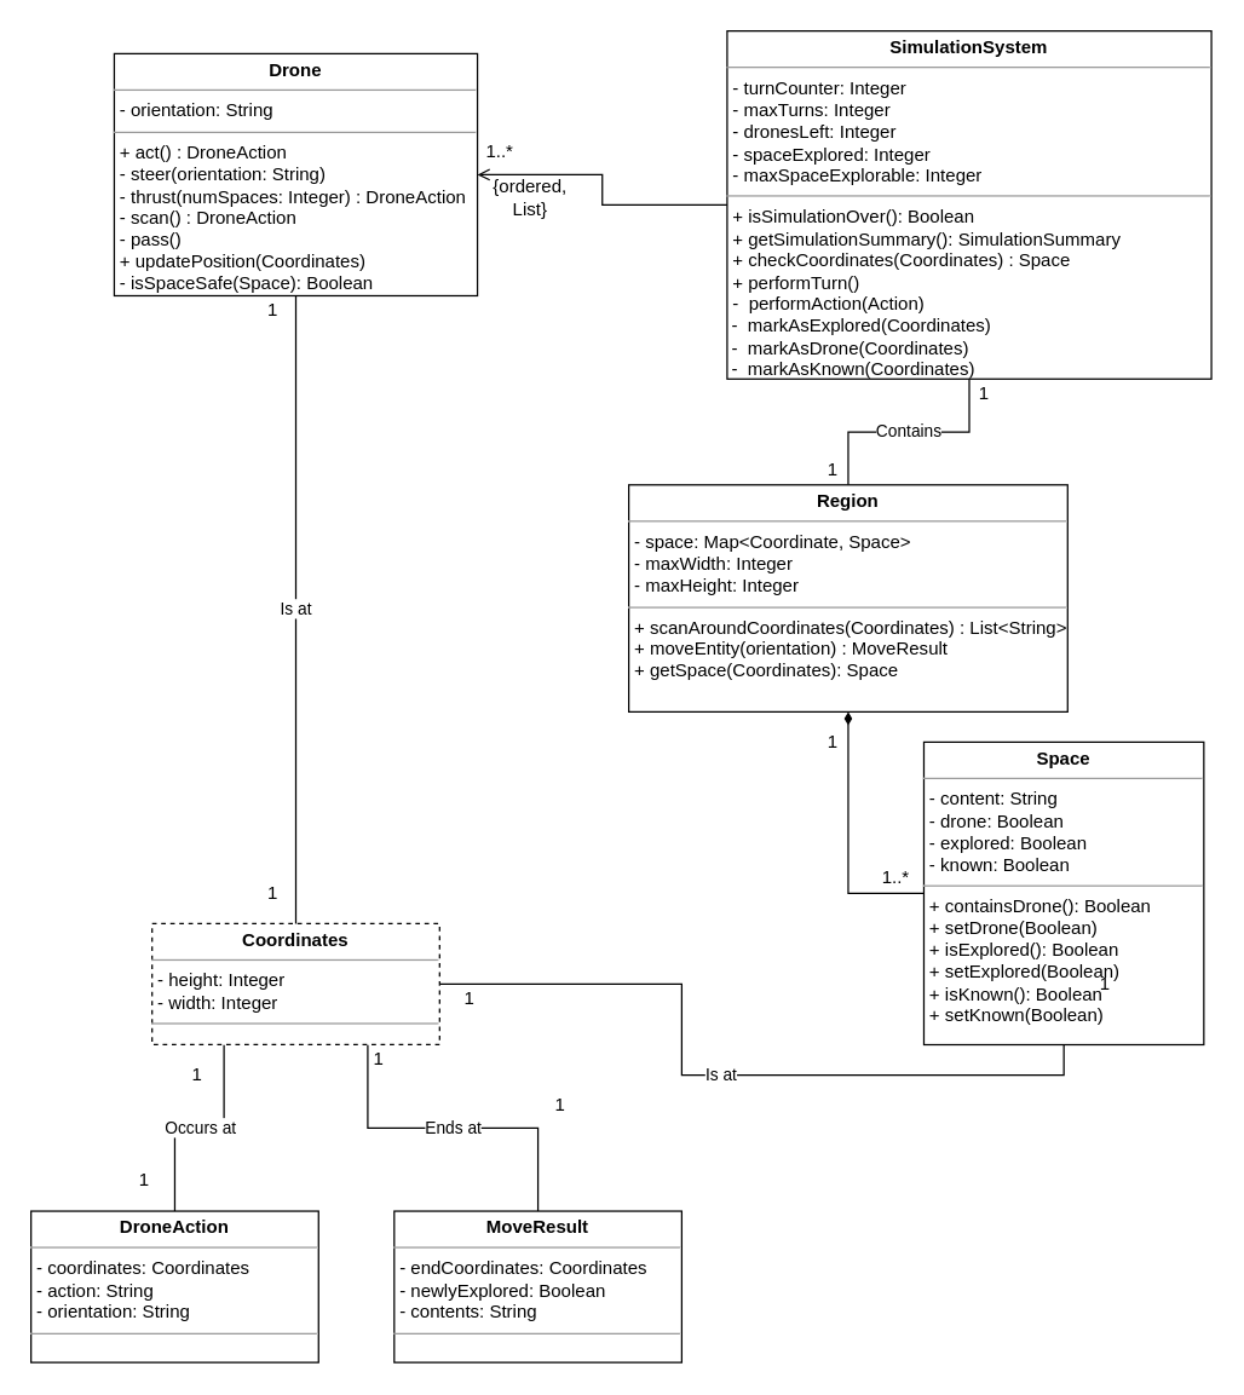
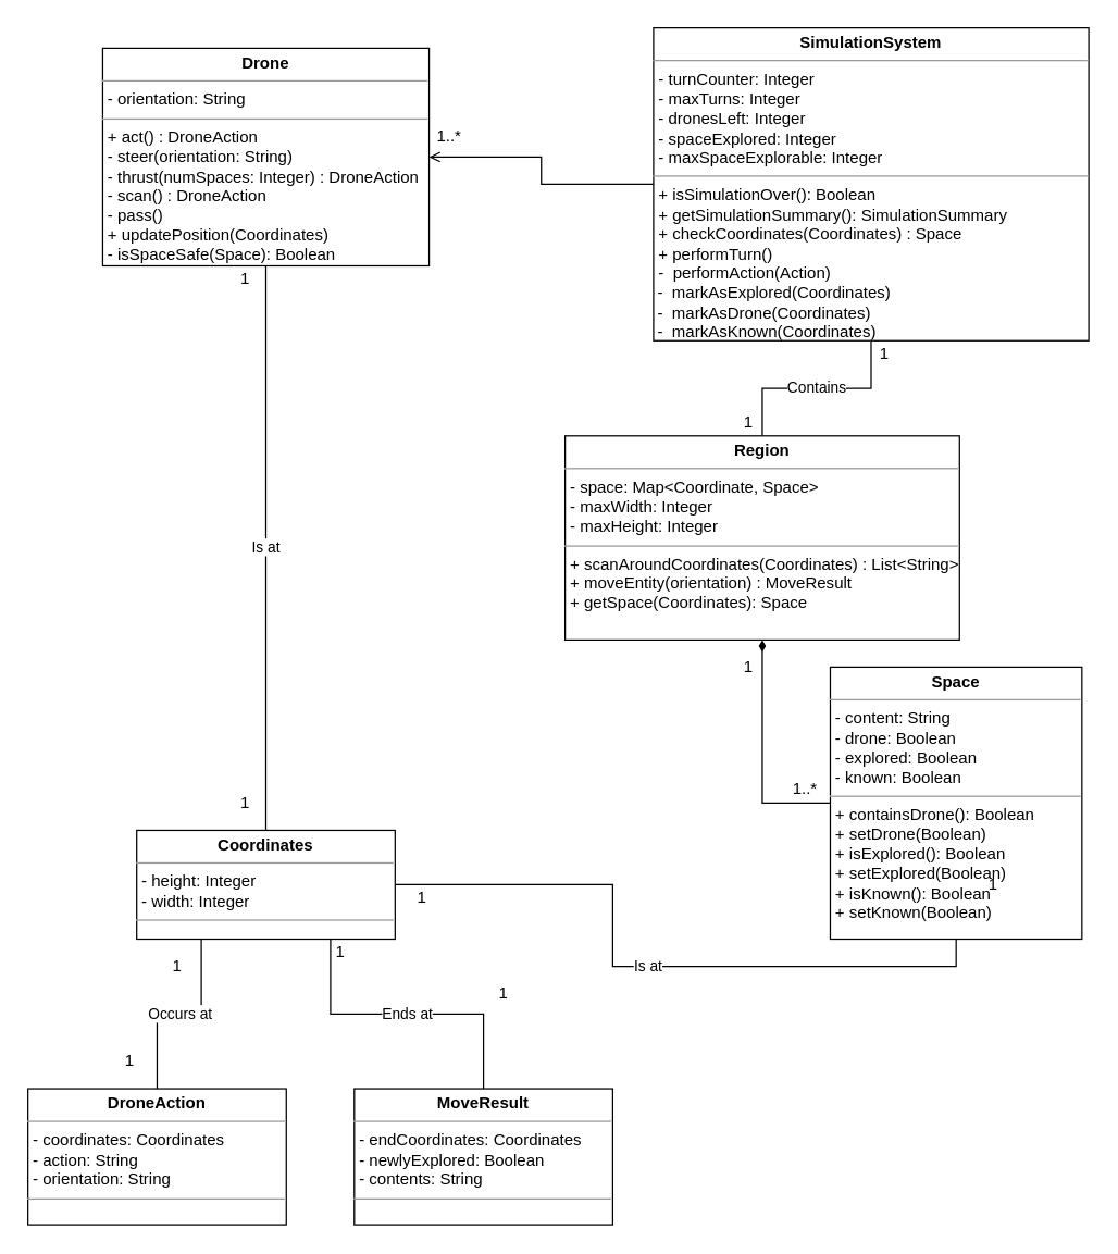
  <mxCell id="0" />
  <mxCell id="1" parent="0" />
  <mxCell id="2" value="Contains" style="edgeStyle=orthogonalEdgeStyle;rounded=0;orthogonalLoop=1;jettySize=auto;html=1;exitX=0.5;exitY=1;exitDx=0;exitDy=0;entryX=0.5;entryY=0;entryDx=0;entryDy=0;endArrow=none;endFill=0;startArrow=none;startFill=0;targetPerimeterSpacing=50;" parent="1" source="3" target="6" edge="1"><mxGeometry relative="1" as="geometry" /></mxCell>
  <mxCell id="3" value="&lt;p style=&quot;margin: 0px ; margin-top: 4px ; text-align: center&quot;&gt;&lt;b&gt;SimulationSystem&lt;/b&gt;&lt;/p&gt;&lt;hr size=&quot;1&quot;&gt;&lt;p style=&quot;margin: 0px ; margin-left: 4px&quot;&gt;- turnCounter: Integer&lt;/p&gt;&lt;p style=&quot;margin: 0px ; margin-left: 4px&quot;&gt;- maxTurns: Integer&lt;br&gt;&lt;/p&gt;&lt;p style=&quot;margin: 0px ; margin-left: 4px&quot;&gt;- dronesLeft: Integer&lt;/p&gt;&lt;p style=&quot;margin: 0px ; margin-left: 4px&quot;&gt;- spaceExplored: Integer&lt;/p&gt;&lt;p style=&quot;margin: 0px ; margin-left: 4px&quot;&gt;- maxSpaceExplorable: Integer&lt;/p&gt;&lt;hr size=&quot;1&quot;&gt;&lt;p style=&quot;margin: 0px ; margin-left: 4px&quot;&gt;+ isSimulationOver(): Boolean&lt;/p&gt;&lt;p style=&quot;margin: 0px ; margin-left: 4px&quot;&gt;+ getSimulationSummary(): SimulationSummary&lt;/p&gt;&lt;p style=&quot;margin: 0px ; margin-left: 4px&quot;&gt;+ checkCoordinates(Coordinates) : Space&lt;/p&gt;&lt;p style=&quot;margin: 0px ; margin-left: 4px&quot;&gt;+ performTurn()&lt;/p&gt;&lt;p style=&quot;margin: 0px ; margin-left: 4px&quot;&gt;&lt;span&gt;-&amp;nbsp; performAction(Action)&lt;/span&gt;&lt;span&gt;&amp;nbsp;&lt;/span&gt;&lt;/p&gt;&amp;nbsp;-&amp;nbsp; markAsExplored(Coordinates)&lt;br&gt;&amp;nbsp;-&amp;nbsp; markAsDrone(Coordinates)&lt;br&gt;&amp;nbsp;-&amp;nbsp; markAsKnown(Coordinates)&lt;br&gt;&lt;p style=&quot;margin: 0px ; margin-left: 4px&quot;&gt;&lt;span&gt;&lt;br&gt;&lt;/span&gt;&lt;/p&gt;&lt;p style=&quot;margin: 0px 0px 0px 4px&quot;&gt;&lt;br&gt;&lt;/p&gt;" style="verticalAlign=top;align=left;overflow=fill;fontSize=12;fontFamily=Helvetica;html=1;rounded=0;shadow=0;comic=0;labelBackgroundColor=none;strokeWidth=1" parent="1" vertex="1"><mxGeometry x="480" y="20" width="320" height="230" as="geometry" /></mxCell>
  <mxCell id="4" style="edgeStyle=orthogonalEdgeStyle;rounded=0;orthogonalLoop=1;jettySize=auto;html=1;exitX=1;exitY=0.5;exitDx=0;exitDy=0;entryX=0;entryY=0.5;entryDx=0;entryDy=0;startArrow=open;startFill=0;endArrow=none;endFill=0;targetPerimeterSpacing=50;" parent="1" source="5" target="3" edge="1"><mxGeometry relative="1" as="geometry" /></mxCell>
  <mxCell id="5" value="&lt;p style=&quot;margin: 0px ; margin-top: 4px ; text-align: center&quot;&gt;&lt;b&gt;Drone&lt;/b&gt;&lt;/p&gt;&lt;hr size=&quot;1&quot;&gt;&lt;p style=&quot;margin: 0px ; margin-left: 4px&quot;&gt;- orientation: String&lt;/p&gt;&lt;hr size=&quot;1&quot;&gt;&lt;p style=&quot;margin: 0px ; margin-left: 4px&quot;&gt;+ act() : DroneAction&lt;/p&gt;&lt;p style=&quot;margin: 0px ; margin-left: 4px&quot;&gt;- steer(orientation: String)&lt;/p&gt;&lt;p style=&quot;margin: 0px ; margin-left: 4px&quot;&gt;- thrust(numSpaces: Integer) : DroneAction&lt;/p&gt;&lt;p style=&quot;margin: 0px ; margin-left: 4px&quot;&gt;- scan() : DroneAction&lt;/p&gt;&lt;p style=&quot;margin: 0px ; margin-left: 4px&quot;&gt;- pass()&lt;/p&gt;&lt;p style=&quot;margin: 0px ; margin-left: 4px&quot;&gt;+ updatePosition(Coordinates)&lt;/p&gt;&lt;p style=&quot;margin: 0px ; margin-left: 4px&quot;&gt;- isSpaceSafe(Space): Boolean&lt;/p&gt;" style="verticalAlign=top;align=left;overflow=fill;fontSize=12;fontFamily=Helvetica;html=1;rounded=0;shadow=0;comic=0;labelBackgroundColor=none;strokeWidth=1" parent="1" vertex="1"><mxGeometry x="75" y="35" width="240" height="160" as="geometry" /></mxCell>
  <mxCell id="6" value="&lt;p style=&quot;margin: 0px ; margin-top: 4px ; text-align: center&quot;&gt;&lt;b&gt;Region&lt;/b&gt;&lt;/p&gt;&lt;hr size=&quot;1&quot;&gt;&lt;p style=&quot;margin: 0px ; margin-left: 4px&quot;&gt;- space: Map&amp;lt;Coordinate, Space&amp;gt;&lt;/p&gt;&lt;p style=&quot;margin: 0px ; margin-left: 4px&quot;&gt;- maxWidth: Integer&lt;/p&gt;&lt;p style=&quot;margin: 0px ; margin-left: 4px&quot;&gt;- maxHeight: Integer&lt;/p&gt;&lt;hr size=&quot;1&quot;&gt;&lt;p style=&quot;margin: 0px ; margin-left: 4px&quot;&gt;+ scanAroundCoordinates(Coordinates) : List&amp;lt;String&amp;gt;&lt;/p&gt;&lt;p style=&quot;margin: 0px ; margin-left: 4px&quot;&gt;+ moveEntity(orientation) : MoveResult&lt;/p&gt;&lt;p style=&quot;margin: 0px ; margin-left: 4px&quot;&gt;+ getSpace(Coordinates): Space&lt;/p&gt;" style="verticalAlign=top;align=left;overflow=fill;fontSize=12;fontFamily=Helvetica;html=1;rounded=0;shadow=0;comic=0;labelBackgroundColor=none;strokeWidth=1" parent="1" vertex="1"><mxGeometry x="415" y="320" width="290" height="150" as="geometry" /></mxCell>
  <mxCell id="7" style="edgeStyle=orthogonalEdgeStyle;rounded=0;orthogonalLoop=1;jettySize=auto;html=1;exitX=0;exitY=0.5;exitDx=0;exitDy=0;entryX=0.5;entryY=1;entryDx=0;entryDy=0;startArrow=none;startFill=0;endArrow=diamondThin;endFill=1;targetPerimeterSpacing=50;" parent="1" source="8" target="6" edge="1"><mxGeometry relative="1" as="geometry" /></mxCell>
  <mxCell id="8" value="&lt;p style=&quot;margin: 0px ; margin-top: 4px ; text-align: center&quot;&gt;&lt;b&gt;Space&lt;/b&gt;&lt;/p&gt;&lt;hr size=&quot;1&quot;&gt;&lt;p style=&quot;margin: 0px ; margin-left: 4px&quot;&gt;- content: String&lt;/p&gt;&lt;p style=&quot;margin: 0px ; margin-left: 4px&quot;&gt;- drone: Boolean&lt;/p&gt;&lt;p style=&quot;margin: 0px ; margin-left: 4px&quot;&gt;- explored: Boolean&lt;/p&gt;&lt;p style=&quot;margin: 0px ; margin-left: 4px&quot;&gt;- known: Boolean&lt;/p&gt;&lt;hr size=&quot;1&quot;&gt;&lt;p style=&quot;margin: 0px ; margin-left: 4px&quot;&gt;&lt;span&gt;+ containsDrone(): Boolean&lt;/span&gt;&lt;br&gt;&lt;/p&gt;&lt;p style=&quot;margin: 0px ; margin-left: 4px&quot;&gt;+ setDrone(Boolean)&lt;/p&gt;&lt;p style=&quot;margin: 0px ; margin-left: 4px&quot;&gt;+ isExplored(): Boolean&lt;/p&gt;&lt;p style=&quot;margin: 0px ; margin-left: 4px&quot;&gt;+ setExplored(Boolean)&lt;/p&gt;&lt;p style=&quot;margin: 0px ; margin-left: 4px&quot;&gt;+ isKnown(): Boolean&lt;/p&gt;&lt;p style=&quot;margin: 0px ; margin-left: 4px&quot;&gt;+ setKnown(Boolean)&lt;/p&gt;" style="verticalAlign=top;align=left;overflow=fill;fontSize=12;fontFamily=Helvetica;html=1;rounded=0;shadow=0;comic=0;labelBackgroundColor=none;strokeWidth=1" parent="1" vertex="1"><mxGeometry x="610" y="490" width="185" height="200" as="geometry" /></mxCell>
  <mxCell id="9" value="Is at" style="edgeStyle=orthogonalEdgeStyle;rounded=0;orthogonalLoop=1;jettySize=auto;html=1;exitX=1;exitY=0.5;exitDx=0;exitDy=0;entryX=0.5;entryY=1;entryDx=0;entryDy=0;startArrow=none;startFill=0;endArrow=none;endFill=0;targetPerimeterSpacing=50;" parent="1" source="12" target="8" edge="1"><mxGeometry relative="1" as="geometry" /></mxCell>
  <mxCell id="10" value="Occurs at" style="edgeStyle=orthogonalEdgeStyle;rounded=0;orthogonalLoop=1;jettySize=auto;html=1;exitX=0.25;exitY=1;exitDx=0;exitDy=0;entryX=0.5;entryY=0;entryDx=0;entryDy=0;startArrow=none;startFill=0;endArrow=none;endFill=0;targetPerimeterSpacing=50;" parent="1" source="12" target="21" edge="1"><mxGeometry relative="1" as="geometry" /></mxCell>
  <mxCell id="11" value="Ends at" style="edgeStyle=orthogonalEdgeStyle;rounded=0;orthogonalLoop=1;jettySize=auto;html=1;exitX=0.75;exitY=1;exitDx=0;exitDy=0;entryX=0.5;entryY=0;entryDx=0;entryDy=0;startArrow=none;startFill=0;endArrow=none;endFill=0;targetPerimeterSpacing=50;" parent="1" source="12" target="22" edge="1"><mxGeometry relative="1" as="geometry" /></mxCell>
- <mxCell id="12" value="&lt;p style=&quot;margin: 0px ; margin-top: 4px ; text-align: center&quot;&gt;&lt;b&gt;Coordinates&lt;/b&gt;&lt;/p&gt;&lt;hr size=&quot;1&quot;&gt;&lt;p style=&quot;margin: 0px ; margin-left: 4px&quot;&gt;- height: Integer&lt;/p&gt;&lt;p style=&quot;margin: 0px ; margin-left: 4px&quot;&gt;- width: Integer&lt;/p&gt;&lt;hr size=&quot;1&quot;&gt;&lt;p style=&quot;margin: 0px ; margin-left: 4px&quot;&gt;&lt;br&gt;&lt;/p&gt;" style="verticalAlign=top;align=left;overflow=fill;fontSize=12;fontFamily=Helvetica;html=1;rounded=0;shadow=0;comic=0;labelBackgroundColor=none;strokeWidth=1;dashed=1;" parent="1" vertex="1"><mxGeometry x="100" y="610" width="190" height="80" as="geometry" /></mxCell>
+ <mxCell id="12" value="&lt;p style=&quot;margin: 0px ; margin-top: 4px ; text-align: center&quot;&gt;&lt;b&gt;Coordinates&lt;/b&gt;&lt;/p&gt;&lt;hr size=&quot;1&quot;&gt;&lt;p style=&quot;margin: 0px ; margin-left: 4px&quot;&gt;- height: Integer&lt;/p&gt;&lt;p style=&quot;margin: 0px ; margin-left: 4px&quot;&gt;- width: Integer&lt;/p&gt;&lt;hr size=&quot;1&quot;&gt;&lt;p style=&quot;margin: 0px ; margin-left: 4px&quot;&gt;&lt;br&gt;&lt;/p&gt;" style="verticalAlign=top;align=left;overflow=fill;fontSize=12;fontFamily=Helvetica;html=1;rounded=0;shadow=0;comic=0;labelBackgroundColor=none;strokeWidth=1" parent="1" vertex="1"><mxGeometry x="100" y="610" width="190" height="80" as="geometry" /></mxCell>
  <mxCell id="13" value="1" style="text;html=1;strokeColor=none;fillColor=none;align=center;verticalAlign=middle;whiteSpace=wrap;rounded=0;" parent="1" vertex="1"><mxGeometry x="530" y="480" width="40" height="20" as="geometry" /></mxCell>
  <mxCell id="14" value="&amp;nbsp;1..*" style="text;html=1;strokeColor=none;fillColor=none;align=center;verticalAlign=middle;whiteSpace=wrap;rounded=0;" parent="1" vertex="1"><mxGeometry x="570" y="570" width="40" height="20" as="geometry" /></mxCell>
  <mxCell id="15" value="1..*" style="text;html=1;strokeColor=none;fillColor=none;align=center;verticalAlign=middle;whiteSpace=wrap;rounded=0;" parent="1" vertex="1"><mxGeometry x="310" y="90" width="40" height="20" as="geometry" /></mxCell>
  <mxCell id="16" value="Is at" style="endArrow=none;html=1;entryX=0.5;entryY=1;entryDx=0;entryDy=0;exitX=0.5;exitY=0;exitDx=0;exitDy=0;endFill=0;" parent="1" source="12" target="5" edge="1"><mxGeometry width="50" height="50" relative="1" as="geometry"><mxPoint x="150" y="440" as="sourcePoint" /><mxPoint x="200" y="390" as="targetPoint" /></mxGeometry></mxCell>
  <mxCell id="17" value="1" style="text;html=1;strokeColor=none;fillColor=none;align=center;verticalAlign=middle;whiteSpace=wrap;rounded=0;" parent="1" vertex="1"><mxGeometry x="290" y="650" width="40" height="20" as="geometry" /></mxCell>
  <mxCell id="18" value="1" style="text;html=1;strokeColor=none;fillColor=none;align=center;verticalAlign=middle;whiteSpace=wrap;rounded=0;" parent="1" vertex="1"><mxGeometry x="160" y="580" width="40" height="20" as="geometry" /></mxCell>
  <mxCell id="19" value="1" style="text;html=1;strokeColor=none;fillColor=none;align=center;verticalAlign=middle;whiteSpace=wrap;rounded=0;" parent="1" vertex="1"><mxGeometry x="710" y="640" width="40" height="20" as="geometry" /></mxCell>
  <mxCell id="20" value="1" style="text;html=1;strokeColor=none;fillColor=none;align=center;verticalAlign=middle;whiteSpace=wrap;rounded=0;" parent="1" vertex="1"><mxGeometry x="160" y="195" width="40" height="20" as="geometry" /></mxCell>
  <mxCell id="21" value="&lt;p style=&quot;margin: 0px ; margin-top: 4px ; text-align: center&quot;&gt;&lt;b&gt;DroneAction&lt;/b&gt;&lt;/p&gt;&lt;hr size=&quot;1&quot;&gt;&lt;p style=&quot;margin: 0px ; margin-left: 4px&quot;&gt;- coordinates: Coordinates&lt;/p&gt;&lt;p style=&quot;margin: 0px ; margin-left: 4px&quot;&gt;- action: String&lt;/p&gt;&lt;p style=&quot;margin: 0px ; margin-left: 4px&quot;&gt;- orientation: String&lt;/p&gt;&lt;hr size=&quot;1&quot;&gt;&lt;p style=&quot;margin: 0px ; margin-left: 4px&quot;&gt;&lt;br&gt;&lt;/p&gt;" style="verticalAlign=top;align=left;overflow=fill;fontSize=12;fontFamily=Helvetica;html=1;rounded=0;shadow=0;comic=0;labelBackgroundColor=none;strokeWidth=1" parent="1" vertex="1"><mxGeometry x="20" y="800" width="190" height="100" as="geometry" /></mxCell>
  <mxCell id="22" value="&lt;p style=&quot;margin: 0px ; margin-top: 4px ; text-align: center&quot;&gt;&lt;b&gt;MoveResult&lt;/b&gt;&lt;/p&gt;&lt;hr size=&quot;1&quot;&gt;&lt;p style=&quot;margin: 0px ; margin-left: 4px&quot;&gt;- endCoordinates: Coordinates&lt;br&gt;&lt;/p&gt;&lt;p style=&quot;margin: 0px ; margin-left: 4px&quot;&gt;- newlyExplored: Boolean&lt;/p&gt;&lt;p style=&quot;margin: 0px ; margin-left: 4px&quot;&gt;- contents: String&lt;/p&gt;&lt;hr size=&quot;1&quot;&gt;&lt;p style=&quot;margin: 0px ; margin-left: 4px&quot;&gt;&lt;br&gt;&lt;/p&gt;" style="verticalAlign=top;align=left;overflow=fill;fontSize=12;fontFamily=Helvetica;html=1;rounded=0;shadow=0;comic=0;labelBackgroundColor=none;strokeWidth=1" parent="1" vertex="1"><mxGeometry x="260" y="800" width="190" height="100" as="geometry" /></mxCell>
  <mxCell id="23" value="1" style="text;html=1;strokeColor=none;fillColor=none;align=center;verticalAlign=middle;whiteSpace=wrap;rounded=0;" parent="1" vertex="1"><mxGeometry x="630" y="250" width="40" height="20" as="geometry" /></mxCell>
  <mxCell id="24" value="1" style="text;html=1;strokeColor=none;fillColor=none;align=center;verticalAlign=middle;whiteSpace=wrap;rounded=0;" parent="1" vertex="1"><mxGeometry x="530" y="300" width="40" height="20" as="geometry" /></mxCell>
  <mxCell id="25" value="1" style="text;html=1;strokeColor=none;fillColor=none;align=center;verticalAlign=middle;whiteSpace=wrap;rounded=0;" parent="1" vertex="1"><mxGeometry x="110" y="700" width="40" height="20" as="geometry" /></mxCell>
  <mxCell id="26" value="1" style="text;html=1;strokeColor=none;fillColor=none;align=center;verticalAlign=middle;whiteSpace=wrap;rounded=0;" parent="1" vertex="1"><mxGeometry x="75" y="770" width="40" height="20" as="geometry" /></mxCell>
  <mxCell id="27" value="1" style="text;html=1;strokeColor=none;fillColor=none;align=center;verticalAlign=middle;whiteSpace=wrap;rounded=0;" parent="1" vertex="1"><mxGeometry x="230" y="690" width="40" height="20" as="geometry" /></mxCell>
  <mxCell id="28" value="1" style="text;html=1;strokeColor=none;fillColor=none;align=center;verticalAlign=middle;whiteSpace=wrap;rounded=0;" parent="1" vertex="1"><mxGeometry x="350" y="720" width="40" height="20" as="geometry" /></mxCell>
- <mxCell id="29" value="{ordered, List}" style="text;html=1;strokeColor=none;fillColor=none;align=center;verticalAlign=middle;whiteSpace=wrap;rounded=0;" parent="1" vertex="1"><mxGeometry x="330" y="120" width="40" height="20" as="geometry" /></mxCell>
